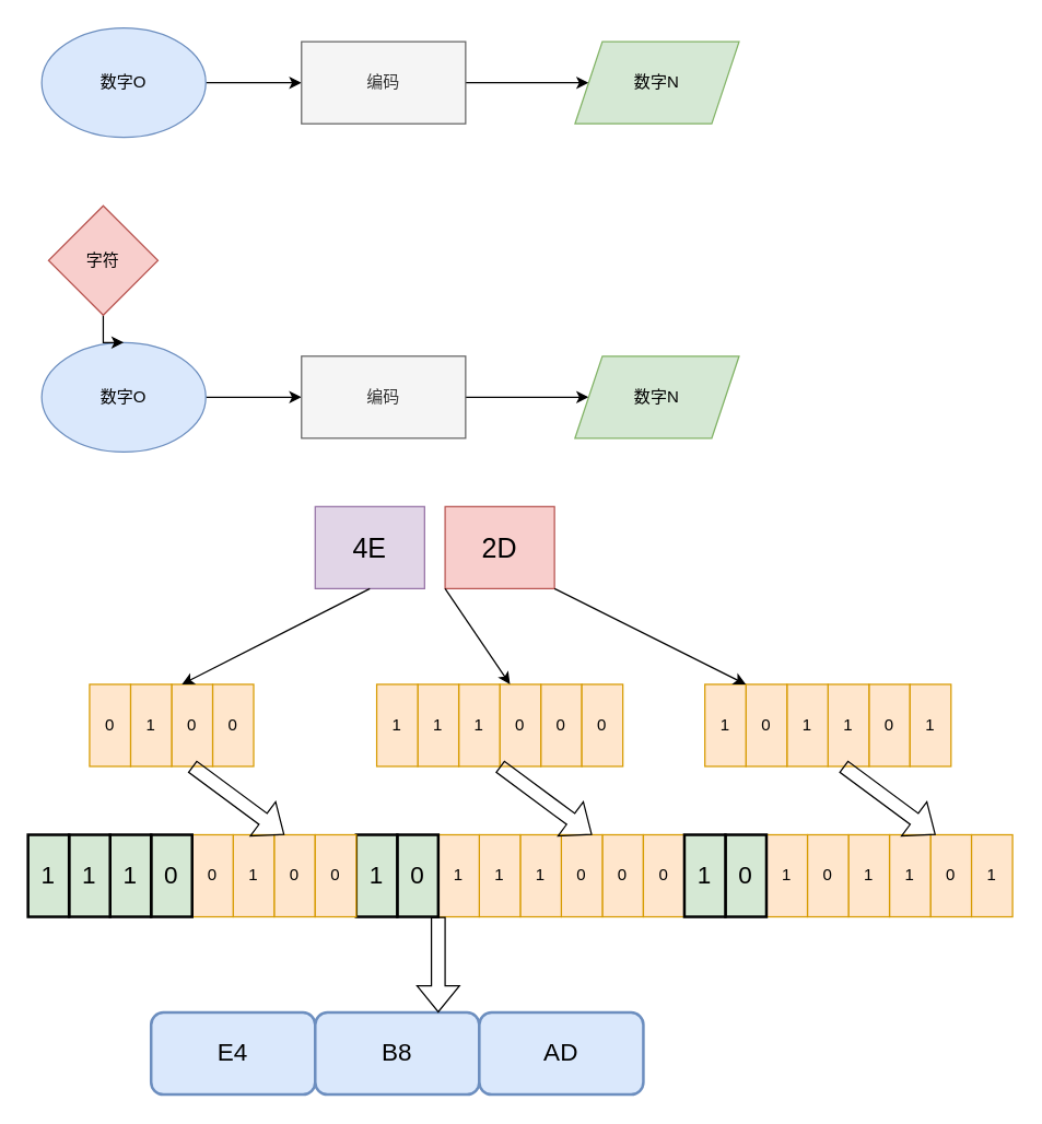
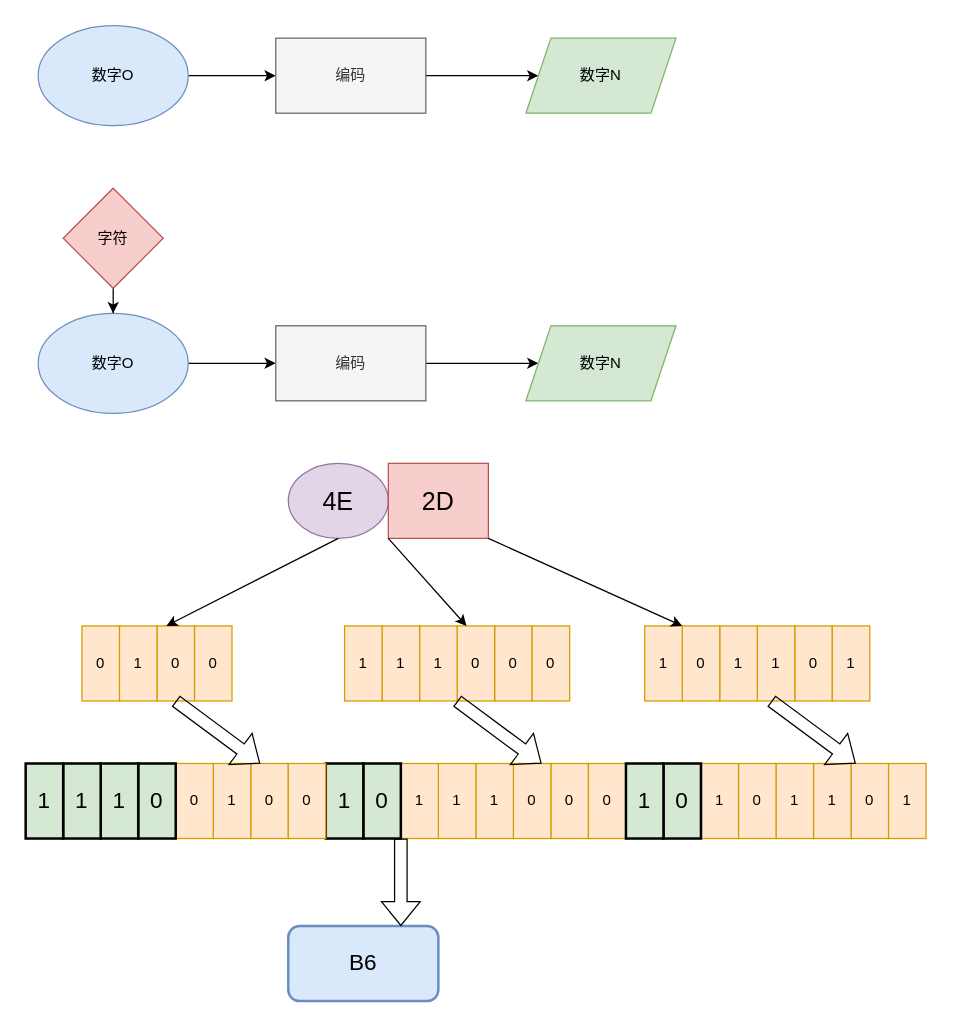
  <mxCell id="0" />
  <mxCell id="1" parent="0" />
  <mxCell id="2" style="edgeStyle=orthogonalEdgeStyle;rounded=0;orthogonalLoop=1;jettySize=auto;html=1;" edge="1" parent="1" source="3" target="5"><mxGeometry relative="1" as="geometry" /></mxCell>
  <mxCell id="3" value="数字O" style="ellipse;whiteSpace=wrap;html=1;fillColor=#dae8fc;strokeColor=#6c8ebf;" vertex="1" parent="1"><mxGeometry x="30" y="20" width="120" height="80" as="geometry" /></mxCell>
  <mxCell id="4" style="edgeStyle=orthogonalEdgeStyle;rounded=0;orthogonalLoop=1;jettySize=auto;html=1;" edge="1" parent="1" source="5" target="6"><mxGeometry relative="1" as="geometry" /></mxCell>
  <mxCell id="5" value="编码" style="rounded=0;whiteSpace=wrap;html=1;fillColor=#f5f5f5;fontColor=#333333;strokeColor=#666666;" vertex="1" parent="1"><mxGeometry x="220" y="30" width="120" height="60" as="geometry" /></mxCell>
  <mxCell id="6" value="数字N" style="shape=parallelogram;perimeter=parallelogramPerimeter;whiteSpace=wrap;html=1;fixedSize=1;fillColor=#d5e8d4;strokeColor=#82b366;" vertex="1" parent="1"><mxGeometry x="420" y="30" width="120" height="60" as="geometry" /></mxCell>
  <mxCell id="7" style="edgeStyle=orthogonalEdgeStyle;rounded=0;orthogonalLoop=1;jettySize=auto;html=1;" edge="1" source="8" target="10" parent="1"><mxGeometry relative="1" as="geometry" /></mxCell>
  <mxCell id="8" value="数字O" style="ellipse;whiteSpace=wrap;html=1;fillColor=#dae8fc;strokeColor=#6c8ebf;" vertex="1" parent="1"><mxGeometry x="30" y="250" width="120" height="80" as="geometry" /></mxCell>
  <mxCell id="9" style="edgeStyle=orthogonalEdgeStyle;rounded=0;orthogonalLoop=1;jettySize=auto;html=1;" edge="1" source="10" target="11" parent="1"><mxGeometry relative="1" as="geometry" /></mxCell>
  <mxCell id="10" value="编码" style="rounded=0;whiteSpace=wrap;html=1;fillColor=#f5f5f5;fontColor=#333333;strokeColor=#666666;" vertex="1" parent="1"><mxGeometry x="220" y="260" width="120" height="60" as="geometry" /></mxCell>
  <mxCell id="11" value="数字N" style="shape=parallelogram;perimeter=parallelogramPerimeter;whiteSpace=wrap;html=1;fixedSize=1;fillColor=#d5e8d4;strokeColor=#82b366;" vertex="1" parent="1"><mxGeometry x="420" y="260" width="120" height="60" as="geometry" /></mxCell>
  <mxCell id="12" style="edgeStyle=orthogonalEdgeStyle;rounded=0;orthogonalLoop=1;jettySize=auto;html=1;" edge="1" parent="1" source="13" target="8"><mxGeometry relative="1" as="geometry" /></mxCell>
- <mxCell id="13" value="字符" style="rhombus;whiteSpace=wrap;html=1;fillColor=#f8cecc;strokeColor=#b85450;" vertex="1" parent="1"><mxGeometry x="35" y="150" width="80" height="80" as="geometry" /></mxCell>
+ <mxCell id="13" value="字符" style="rhombus;whiteSpace=wrap;html=1;fillColor=#f8cecc;strokeColor=#b85450;" vertex="1" parent="1"><mxGeometry x="50" y="150" width="80" height="80" as="geometry" /></mxCell>
  <mxCell id="14" value="0" style="rounded=0;whiteSpace=wrap;html=1;fillColor=#ffe6cc;strokeColor=#d79b00;" vertex="1" parent="1"><mxGeometry x="200" y="610" width="30" height="60" as="geometry" /></mxCell>
  <mxCell id="15" value="1" style="rounded=0;whiteSpace=wrap;html=1;fillColor=#ffe6cc;strokeColor=#d79b00;" vertex="1" parent="1"><mxGeometry x="170" y="610" width="30" height="60" as="geometry" /></mxCell>
  <mxCell id="16" value="0" style="rounded=0;whiteSpace=wrap;html=1;fillColor=#ffe6cc;strokeColor=#d79b00;" vertex="1" parent="1"><mxGeometry x="140" y="610" width="30" height="60" as="geometry" /></mxCell>
  <mxCell id="17" value="&lt;font style=&quot;font-size: 18px&quot;&gt;0&lt;/font&gt;" style="rounded=0;whiteSpace=wrap;html=1;fillColor=#d5e8d4;strokeColor=#000000;strokeWidth=2;" vertex="1" parent="1"><mxGeometry x="110" y="610" width="30" height="60" as="geometry" /></mxCell>
  <mxCell id="18" value="&lt;font style=&quot;font-size: 18px&quot;&gt;1&lt;/font&gt;" style="rounded=0;whiteSpace=wrap;html=1;fillColor=#d5e8d4;strokeColor=#000000;strokeWidth=2;" vertex="1" parent="1"><mxGeometry x="80" y="610" width="30" height="60" as="geometry" /></mxCell>
  <mxCell id="19" value="&lt;font style=&quot;font-size: 18px&quot;&gt;1&lt;/font&gt;" style="rounded=0;whiteSpace=wrap;html=1;fillColor=#d5e8d4;strokeColor=#000000;strokeWidth=2;" vertex="1" parent="1"><mxGeometry x="50" y="610" width="30" height="60" as="geometry" /></mxCell>
  <mxCell id="20" value="&lt;font style=&quot;font-size: 18px&quot;&gt;1&lt;/font&gt;" style="rounded=0;whiteSpace=wrap;html=1;fillColor=#d5e8d4;strokeColor=#000000;strokeWidth=2;" vertex="1" parent="1"><mxGeometry x="20" y="610" width="30" height="60" as="geometry" /></mxCell>
  <mxCell id="21" value="0" style="rounded=0;whiteSpace=wrap;html=1;fillColor=#ffe6cc;strokeColor=#d79b00;" vertex="1" parent="1"><mxGeometry x="440" y="610" width="30" height="60" as="geometry" /></mxCell>
  <mxCell id="22" value="0" style="rounded=0;whiteSpace=wrap;html=1;fillColor=#ffe6cc;strokeColor=#d79b00;" vertex="1" parent="1"><mxGeometry x="410" y="610" width="30" height="60" as="geometry" /></mxCell>
  <mxCell id="23" value="1" style="rounded=0;whiteSpace=wrap;html=1;fillColor=#ffe6cc;strokeColor=#d79b00;" vertex="1" parent="1"><mxGeometry x="380" y="610" width="30" height="60" as="geometry" /></mxCell>
  <mxCell id="24" value="1" style="rounded=0;whiteSpace=wrap;html=1;fillColor=#ffe6cc;strokeColor=#d79b00;" vertex="1" parent="1"><mxGeometry x="350" y="610" width="30" height="60" as="geometry" /></mxCell>
  <mxCell id="25" value="1" style="rounded=0;whiteSpace=wrap;html=1;strokeWidth=1;fillColor=#ffe6cc;strokeColor=#d79b00;" vertex="1" parent="1"><mxGeometry x="320" y="610" width="30" height="60" as="geometry" /></mxCell>
  <mxCell id="26" value="&lt;font style=&quot;font-size: 18px&quot;&gt;0&lt;/font&gt;" style="rounded=0;whiteSpace=wrap;html=1;fillColor=#d5e8d4;strokeColor=#000000;strokeWidth=2;" vertex="1" parent="1"><mxGeometry x="290" y="610" width="30" height="60" as="geometry" /></mxCell>
  <mxCell id="27" value="&lt;font style=&quot;font-size: 18px&quot;&gt;1&lt;/font&gt;" style="rounded=0;whiteSpace=wrap;html=1;fillColor=#d5e8d4;strokeColor=#000000;strokeWidth=2;" vertex="1" parent="1"><mxGeometry x="260" y="610" width="30" height="60" as="geometry" /></mxCell>
  <mxCell id="28" value="0" style="rounded=0;whiteSpace=wrap;html=1;fillColor=#ffe6cc;strokeColor=#d79b00;" vertex="1" parent="1"><mxGeometry x="470" y="610" width="30" height="60" as="geometry" /></mxCell>
  <mxCell id="29" value="0" style="rounded=0;whiteSpace=wrap;html=1;fillColor=#ffe6cc;strokeColor=#d79b00;" vertex="1" parent="1"><mxGeometry x="680" y="610" width="30" height="60" as="geometry" /></mxCell>
  <mxCell id="30" value="1" style="rounded=0;whiteSpace=wrap;html=1;fillColor=#ffe6cc;strokeColor=#d79b00;" vertex="1" parent="1"><mxGeometry x="650" y="610" width="30" height="60" as="geometry" /></mxCell>
  <mxCell id="31" value="1" style="rounded=0;whiteSpace=wrap;html=1;fillColor=#ffe6cc;strokeColor=#d79b00;" vertex="1" parent="1"><mxGeometry x="620" y="610" width="30" height="60" as="geometry" /></mxCell>
  <mxCell id="32" value="0" style="rounded=0;whiteSpace=wrap;html=1;fillColor=#ffe6cc;strokeColor=#d79b00;" vertex="1" parent="1"><mxGeometry x="590" y="610" width="30" height="60" as="geometry" /></mxCell>
  <mxCell id="33" value="1" style="rounded=0;whiteSpace=wrap;html=1;strokeWidth=1;fillColor=#ffe6cc;strokeColor=#d79b00;" vertex="1" parent="1"><mxGeometry x="560" y="610" width="30" height="60" as="geometry" /></mxCell>
  <mxCell id="34" value="&lt;font style=&quot;font-size: 18px&quot;&gt;0&lt;/font&gt;" style="rounded=0;whiteSpace=wrap;html=1;fillColor=#d5e8d4;strokeColor=#000000;strokeWidth=2;" vertex="1" parent="1"><mxGeometry x="530" y="610" width="30" height="60" as="geometry" /></mxCell>
  <mxCell id="35" value="&lt;span style=&quot;font-size: 18px&quot;&gt;1&lt;/span&gt;" style="rounded=0;whiteSpace=wrap;html=1;fillColor=#d5e8d4;strokeColor=#000000;strokeWidth=2;" vertex="1" parent="1"><mxGeometry x="500" y="610" width="30" height="60" as="geometry" /></mxCell>
  <mxCell id="36" value="1" style="rounded=0;whiteSpace=wrap;html=1;fillColor=#ffe6cc;strokeColor=#d79b00;" vertex="1" parent="1"><mxGeometry x="710" y="610" width="30" height="60" as="geometry" /></mxCell>
  <mxCell id="37" value="0" style="rounded=0;whiteSpace=wrap;html=1;fillColor=#ffe6cc;strokeColor=#d79b00;" vertex="1" parent="1"><mxGeometry x="155" y="500" width="30" height="60" as="geometry" /></mxCell>
  <mxCell id="38" value="0" style="rounded=0;whiteSpace=wrap;html=1;fillColor=#ffe6cc;strokeColor=#d79b00;" vertex="1" parent="1"><mxGeometry x="125" y="500" width="30" height="60" as="geometry" /></mxCell>
  <mxCell id="39" value="1" style="rounded=0;whiteSpace=wrap;html=1;fillColor=#ffe6cc;strokeColor=#d79b00;" vertex="1" parent="1"><mxGeometry x="95" y="500" width="30" height="60" as="geometry" /></mxCell>
  <mxCell id="40" value="0" style="rounded=0;whiteSpace=wrap;html=1;fillColor=#ffe6cc;strokeColor=#d79b00;" vertex="1" parent="1"><mxGeometry x="65" y="500" width="30" height="60" as="geometry" /></mxCell>
  <mxCell id="41" value="0" style="rounded=0;whiteSpace=wrap;html=1;fillColor=#ffe6cc;strokeColor=#d79b00;" vertex="1" parent="1"><mxGeometry x="395" y="500" width="30" height="60" as="geometry" /></mxCell>
  <mxCell id="42" value="0" style="rounded=0;whiteSpace=wrap;html=1;fillColor=#ffe6cc;strokeColor=#d79b00;" vertex="1" parent="1"><mxGeometry x="365" y="500" width="30" height="60" as="geometry" /></mxCell>
  <mxCell id="43" value="1" style="rounded=0;whiteSpace=wrap;html=1;fillColor=#ffe6cc;strokeColor=#d79b00;" vertex="1" parent="1"><mxGeometry x="335" y="500" width="30" height="60" as="geometry" /></mxCell>
  <mxCell id="44" value="1" style="rounded=0;whiteSpace=wrap;html=1;fillColor=#ffe6cc;strokeColor=#d79b00;" vertex="1" parent="1"><mxGeometry x="305" y="500" width="30" height="60" as="geometry" /></mxCell>
  <mxCell id="45" value="1" style="rounded=0;whiteSpace=wrap;html=1;strokeWidth=1;fillColor=#ffe6cc;strokeColor=#d79b00;" vertex="1" parent="1"><mxGeometry x="275" y="500" width="30" height="60" as="geometry" /></mxCell>
  <mxCell id="46" value="0" style="rounded=0;whiteSpace=wrap;html=1;fillColor=#ffe6cc;strokeColor=#d79b00;" vertex="1" parent="1"><mxGeometry x="425" y="500" width="30" height="60" as="geometry" /></mxCell>
  <mxCell id="47" value="0" style="rounded=0;whiteSpace=wrap;html=1;fillColor=#ffe6cc;strokeColor=#d79b00;" vertex="1" parent="1"><mxGeometry x="635" y="500" width="30" height="60" as="geometry" /></mxCell>
  <mxCell id="48" value="1" style="rounded=0;whiteSpace=wrap;html=1;fillColor=#ffe6cc;strokeColor=#d79b00;" vertex="1" parent="1"><mxGeometry x="605" y="500" width="30" height="60" as="geometry" /></mxCell>
  <mxCell id="49" value="1" style="rounded=0;whiteSpace=wrap;html=1;fillColor=#ffe6cc;strokeColor=#d79b00;" vertex="1" parent="1"><mxGeometry x="575" y="500" width="30" height="60" as="geometry" /></mxCell>
  <mxCell id="50" value="0" style="rounded=0;whiteSpace=wrap;html=1;fillColor=#ffe6cc;strokeColor=#d79b00;" vertex="1" parent="1"><mxGeometry x="545" y="500" width="30" height="60" as="geometry" /></mxCell>
  <mxCell id="51" value="1" style="rounded=0;whiteSpace=wrap;html=1;strokeWidth=1;fillColor=#ffe6cc;strokeColor=#d79b00;" vertex="1" parent="1"><mxGeometry x="515" y="500" width="30" height="60" as="geometry" /></mxCell>
  <mxCell id="52" value="1" style="rounded=0;whiteSpace=wrap;html=1;fillColor=#ffe6cc;strokeColor=#d79b00;" vertex="1" parent="1"><mxGeometry x="665" y="500" width="30" height="60" as="geometry" /></mxCell>
- <mxCell id="53" value="&lt;font style=&quot;font-size: 20px&quot;&gt;4E&lt;/font&gt;" style="rounded=0;whiteSpace=wrap;html=1;fillColor=#e1d5e7;strokeColor=#9673a6;" vertex="1" parent="1"><mxGeometry x="230" y="370" width="80" height="60" as="geometry" /></mxCell>
- <mxCell id="54" value="&lt;font style=&quot;font-size: 20px&quot;&gt;2D&lt;/font&gt;" style="rounded=0;whiteSpace=wrap;html=1;fillColor=#f8cecc;strokeColor=#b85450;" vertex="1" parent="1"><mxGeometry x="325" y="370" width="80" height="60" as="geometry" /></mxCell>
+ <mxCell id="53" value="&lt;font style=&quot;font-size: 20px&quot;&gt;4E&lt;/font&gt;" style="ellipse;whiteSpace=wrap;html=1;fillColor=#e1d5e7;strokeColor=#9673a6;" vertex="1" parent="1"><mxGeometry x="230" y="370" width="80" height="60" as="geometry" /></mxCell>
+ <mxCell id="54" value="&lt;font style=&quot;font-size: 20px&quot;&gt;2D&lt;/font&gt;" style="rounded=0;whiteSpace=wrap;html=1;fillColor=#f8cecc;strokeColor=#b85450;" vertex="1" parent="1"><mxGeometry x="310" y="370" width="80" height="60" as="geometry" /></mxCell>
  <mxCell id="55" value="" style="endArrow=classic;html=1;rounded=0;fontSize=20;entryX=0.25;entryY=0;entryDx=0;entryDy=0;exitX=0.5;exitY=1;exitDx=0;exitDy=0;" edge="1" parent="1" source="53" target="38"><mxGeometry width="50" height="50" relative="1" as="geometry"><mxPoint x="190" y="510" as="sourcePoint" /><mxPoint x="240" y="460" as="targetPoint" /></mxGeometry></mxCell>
  <mxCell id="56" value="" style="endArrow=classic;html=1;rounded=0;fontSize=20;entryX=0.25;entryY=0;entryDx=0;entryDy=0;exitX=0;exitY=1;exitDx=0;exitDy=0;" edge="1" parent="1" source="54" target="42"><mxGeometry width="50" height="50" relative="1" as="geometry"><mxPoint x="320" y="500" as="sourcePoint" /><mxPoint x="370" y="450" as="targetPoint" /></mxGeometry></mxCell>
  <mxCell id="57" value="" style="endArrow=classic;html=1;rounded=0;fontSize=20;exitX=1;exitY=1;exitDx=0;exitDy=0;entryX=1;entryY=0;entryDx=0;entryDy=0;" edge="1" parent="1" source="54" target="51"><mxGeometry width="50" height="50" relative="1" as="geometry"><mxPoint x="411.25" y="400" as="sourcePoint" /><mxPoint x="580" y="530" as="targetPoint" /></mxGeometry></mxCell>
  <mxCell id="58" value="0" style="rounded=0;whiteSpace=wrap;html=1;fillColor=#ffe6cc;strokeColor=#d79b00;" vertex="1" parent="1"><mxGeometry x="230" y="610" width="30" height="60" as="geometry" /></mxCell>
- <mxCell id="59" value="E4" style="rounded=1;whiteSpace=wrap;html=1;fontSize=18;strokeColor=#6c8ebf;strokeWidth=2;fillColor=#dae8fc;" vertex="1" parent="1"><mxGeometry x="110" y="740" width="120" height="60" as="geometry" /></mxCell>
- <mxCell id="60" value="B8" style="rounded=1;whiteSpace=wrap;html=1;fontSize=18;strokeColor=#6c8ebf;strokeWidth=2;fillColor=#dae8fc;" vertex="1" parent="1"><mxGeometry x="230" y="740" width="120" height="60" as="geometry" /></mxCell>
- <mxCell id="61" value="AD" style="rounded=1;whiteSpace=wrap;html=1;fontSize=18;strokeColor=#6c8ebf;strokeWidth=2;fillColor=#dae8fc;" vertex="1" parent="1"><mxGeometry x="350" y="740" width="120" height="60" as="geometry" /></mxCell>
+ <mxCell id="60" value="B6" style="rounded=1;whiteSpace=wrap;html=1;fontSize=18;strokeColor=#6c8ebf;strokeWidth=2;fillColor=#dae8fc;" vertex="1" parent="1"><mxGeometry x="230" y="740" width="120" height="60" as="geometry" /></mxCell>
  <mxCell id="62" value="" style="shape=flexArrow;endArrow=classic;html=1;rounded=0;fontSize=18;exitX=0;exitY=1;exitDx=0;exitDy=0;entryX=0.75;entryY=0;entryDx=0;entryDy=0;" edge="1" parent="1" source="25" target="60"><mxGeometry width="50" height="50" relative="1" as="geometry"><mxPoint x="310" y="700" as="sourcePoint" /><mxPoint x="430" y="710" as="targetPoint" /></mxGeometry></mxCell>
  <mxCell id="63" value="" style="shape=flexArrow;endArrow=classic;html=1;rounded=0;fontSize=18;entryX=0.25;entryY=0;entryDx=0;entryDy=0;exitX=0.5;exitY=1;exitDx=0;exitDy=0;" edge="1" parent="1" source="38" target="14"><mxGeometry width="50" height="50" relative="1" as="geometry"><mxPoint x="160" y="600" as="sourcePoint" /><mxPoint x="210" y="550" as="targetPoint" /></mxGeometry></mxCell>
  <mxCell id="64" value="" style="shape=flexArrow;endArrow=classic;html=1;rounded=0;fontSize=18;entryX=0.25;entryY=0;entryDx=0;entryDy=0;exitX=0.5;exitY=1;exitDx=0;exitDy=0;" edge="1" parent="1"><mxGeometry width="50" height="50" relative="1" as="geometry"><mxPoint x="365" y="560" as="sourcePoint" /><mxPoint x="432.5" y="610" as="targetPoint" /></mxGeometry></mxCell>
  <mxCell id="65" value="" style="shape=flexArrow;endArrow=classic;html=1;rounded=0;fontSize=18;entryX=0.25;entryY=0;entryDx=0;entryDy=0;exitX=0.5;exitY=1;exitDx=0;exitDy=0;" edge="1" parent="1"><mxGeometry width="50" height="50" relative="1" as="geometry"><mxPoint x="616.25" y="560" as="sourcePoint" /><mxPoint x="683.75" y="610" as="targetPoint" /></mxGeometry></mxCell>
